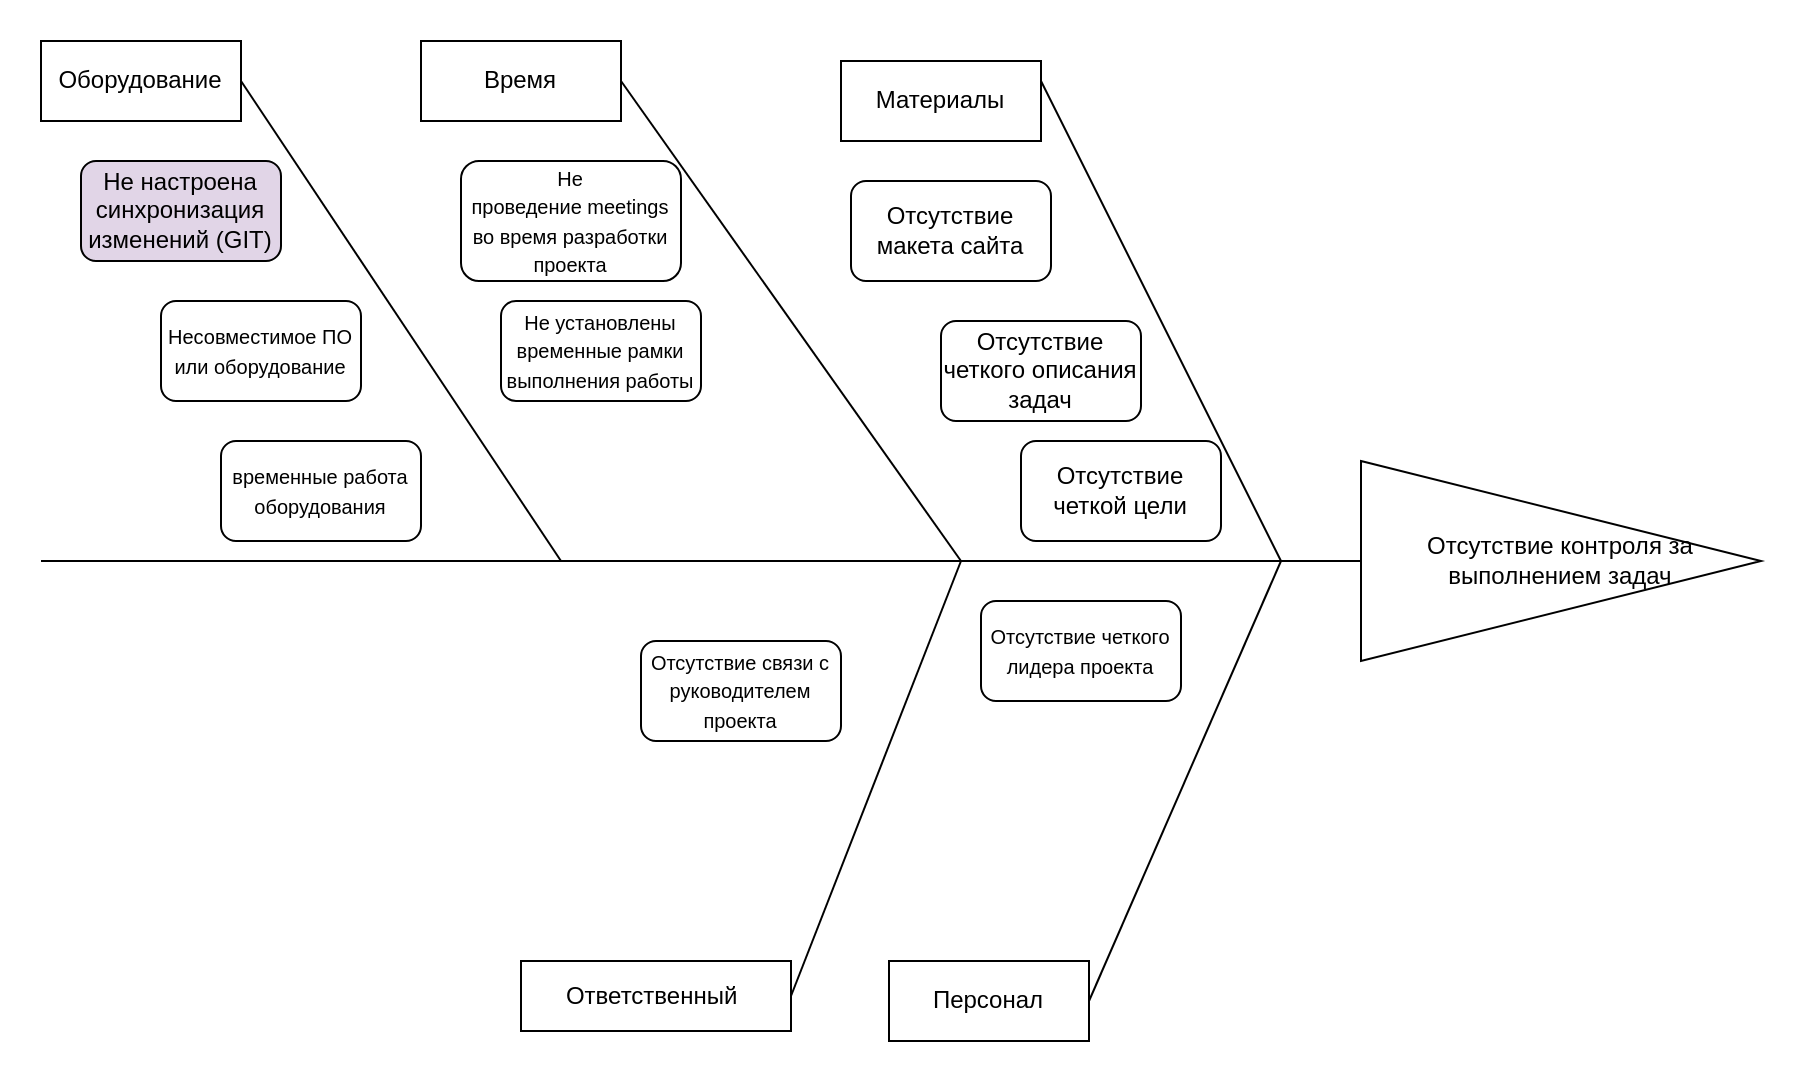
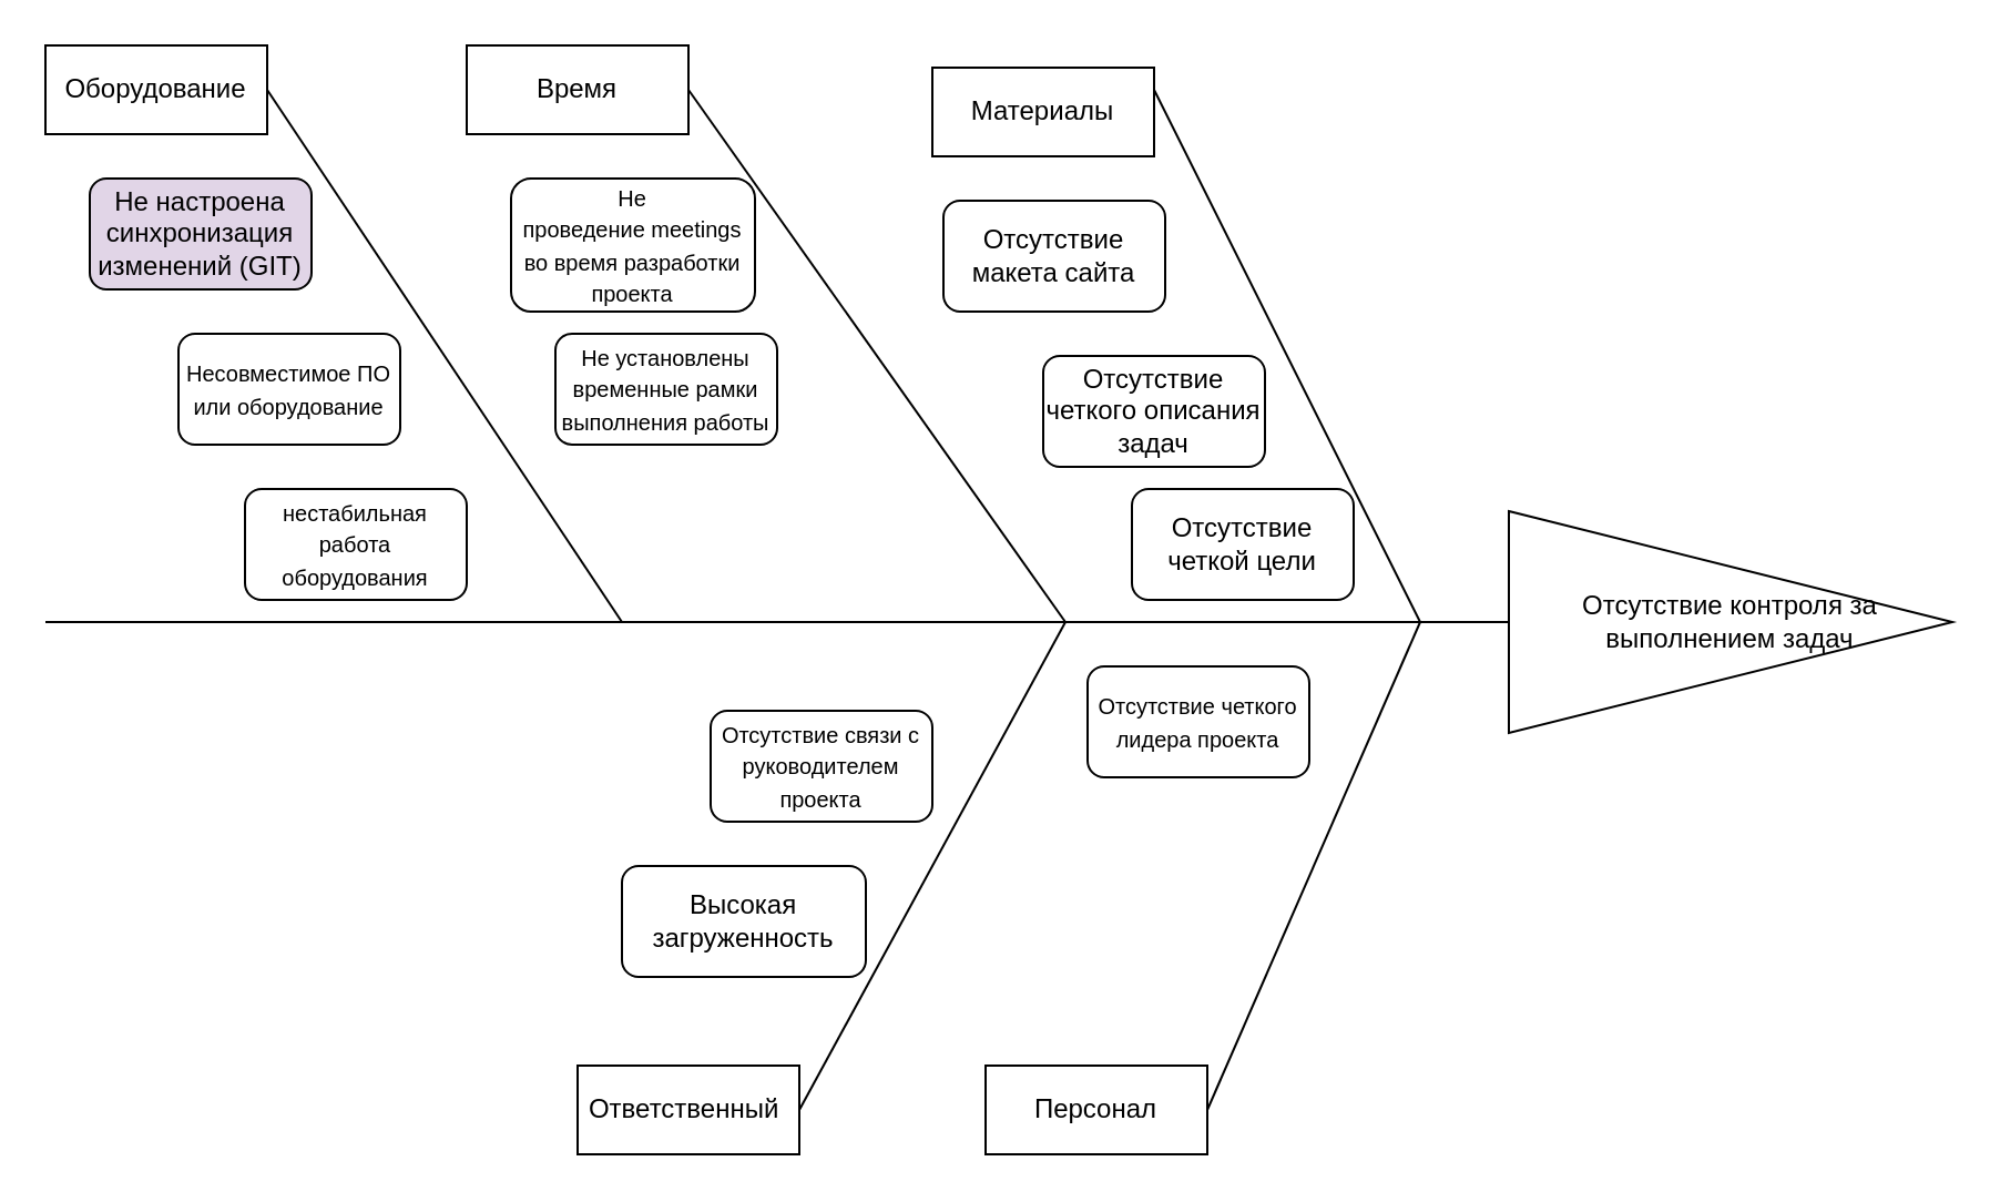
  <mxCell id="0" />
  <mxCell id="1" parent="0" />
  <mxCell id="2" value="" style="endArrow=none;html=1;rounded=0;" parent="1" target="3" edge="1"><mxGeometry width="50" height="50" relative="1" as="geometry"><mxPoint x="20" y="280" as="sourcePoint" /><mxPoint x="760" y="280" as="targetPoint" /></mxGeometry></mxCell>
  <mxCell id="3" value="Отсутствие контроля за выполнением задач" style="triangle;whiteSpace=wrap;html=1;" parent="1" vertex="1"><mxGeometry x="680" y="230" width="200" height="100" as="geometry" /></mxCell>
  <mxCell id="4" value="" style="endArrow=none;html=1;rounded=0;exitX=1;exitY=0.5;exitDx=0;exitDy=0;" parent="1" source="17" edge="1"><mxGeometry width="50" height="50" relative="1" as="geometry"><mxPoint x="360" y="480" as="sourcePoint" /><mxPoint x="480" y="280" as="targetPoint" /></mxGeometry></mxCell>
  <mxCell id="5" value="" style="endArrow=none;html=1;rounded=0;exitX=1;exitY=0.5;exitDx=0;exitDy=0;" parent="1" source="16" edge="1"><mxGeometry width="50" height="50" relative="1" as="geometry"><mxPoint x="320" y="520" as="sourcePoint" /><mxPoint x="640" y="280" as="targetPoint" /></mxGeometry></mxCell>
  <mxCell id="6" value="" style="endArrow=none;html=1;rounded=0;" parent="1" edge="1"><mxGeometry width="50" height="50" relative="1" as="geometry"><mxPoint x="640" y="280" as="sourcePoint" /><mxPoint x="520" y="40" as="targetPoint" /><Array as="points" /></mxGeometry></mxCell>
  <mxCell id="7" value="" style="endArrow=none;html=1;rounded=0;" parent="1" edge="1"><mxGeometry width="50" height="50" relative="1" as="geometry"><mxPoint x="280" y="280" as="sourcePoint" /><mxPoint x="120" y="40" as="targetPoint" /><Array as="points" /></mxGeometry></mxCell>
  <mxCell id="8" value="" style="endArrow=none;html=1;rounded=0;entryX=1;entryY=0.5;entryDx=0;entryDy=0;" parent="1" target="19" edge="1"><mxGeometry width="50" height="50" relative="1" as="geometry"><mxPoint x="480" y="280" as="sourcePoint" /><mxPoint x="320" y="80" as="targetPoint" /><Array as="points" /></mxGeometry></mxCell>
  <mxCell id="9" value="Отсутствие четкого описания задач" style="rounded=1;whiteSpace=wrap;html=1;" parent="1" vertex="1"><mxGeometry x="470" y="160" width="100" height="50" as="geometry" /></mxCell>
  <mxCell id="10" value="Отсутствие четкой цели" style="rounded=1;whiteSpace=wrap;html=1;" parent="1" vertex="1"><mxGeometry x="510" y="220" width="100" height="50" as="geometry" /></mxCell>
  <mxCell id="11" value="&lt;span style=&quot;font-size: 10px;&quot;&gt;Несовместимое ПО или оборудование&lt;/span&gt;" style="rounded=1;whiteSpace=wrap;html=1;" parent="1" vertex="1"><mxGeometry y="150" width="100" height="50" as="geometry" x="80" /></mxCell>
  <mxCell id="12" value="&lt;font style=&quot;font-size: 10px;&quot;&gt;Отсутствие четкого лидера проекта&lt;/font&gt;" style="rounded=1;whiteSpace=wrap;html=1;" parent="1" vertex="1"><mxGeometry x="490" y="300" width="100" height="50" as="geometry" /></mxCell>
- <mxCell id="13" value="&lt;font style=&quot;font-size: 10px;&quot;&gt;временные работа оборудования&lt;/font&gt;" style="rounded=1;whiteSpace=wrap;html=1;" parent="1" vertex="1"><mxGeometry x="110" y="220" width="100" height="50" as="geometry" /></mxCell>
+ <mxCell id="13" value="&lt;font style=&quot;font-size: 10px;&quot;&gt;нестабильная работа оборудования&lt;/font&gt;" style="rounded=1;whiteSpace=wrap;html=1;" parent="1" vertex="1"><mxGeometry x="110" y="220" width="100" height="50" as="geometry" /></mxCell>
  <mxCell id="14" value="&lt;font style=&quot;font-size: 10px;&quot;&gt;Отсутствие связи с руководителем проекта&lt;/font&gt;" style="rounded=1;whiteSpace=wrap;html=1;" parent="1" vertex="1"><mxGeometry x="320" y="320" width="100" height="50" as="geometry" /></mxCell>
  <mxCell id="15" value="Оборудование" style="rounded=0;whiteSpace=wrap;html=1;" parent="1" vertex="1"><mxGeometry x="20" y="20" width="100" height="40" as="geometry" /></mxCell>
  <mxCell id="16" value="Персонал" style="rounded=0;whiteSpace=wrap;html=1;" parent="1" vertex="1"><mxGeometry x="444" y="480" width="100" height="40" as="geometry" /></mxCell>
- <mxCell id="17" value="Ответственный&amp;nbsp;" style="rounded=0;whiteSpace=wrap;html=1;" parent="1" vertex="1"><mxGeometry x="260" y="480" width="135" height="35" as="geometry" /></mxCell>
+ <mxCell id="17" value="Ответственный&amp;nbsp;" style="rounded=0;whiteSpace=wrap;html=1;" parent="1" vertex="1"><mxGeometry x="260" y="480" width="100" height="40" as="geometry" /></mxCell>
  <mxCell id="18" value="Материалы" style="rounded=0;whiteSpace=wrap;html=1;" parent="1" vertex="1"><mxGeometry x="420" y="30" width="100" height="40" as="geometry" /></mxCell>
  <mxCell id="19" value="Время" style="rounded=0;whiteSpace=wrap;html=1;" parent="1" vertex="1"><mxGeometry x="210" y="20" width="100" height="40" as="geometry" /></mxCell>
  <mxCell id="20" value="Отсутствие макета сайта" style="rounded=1;whiteSpace=wrap;html=1;" parent="1" vertex="1"><mxGeometry x="425" y="90" width="100" height="50" as="geometry" /></mxCell>
  <mxCell id="21" value="Не настроена синхронизация изменений (GIT)" style="rounded=1;whiteSpace=wrap;html=1;fillColor=#e1d5e7;" parent="1" vertex="1"><mxGeometry x="40" y="80" width="100" height="50" as="geometry" /></mxCell>
  <mxCell id="22" value="&lt;font style=&quot;font-size: 10px;&quot;&gt;Не установлены временные рамки выполнения работы&lt;/font&gt;" style="rounded=1;whiteSpace=wrap;html=1;" parent="1" vertex="1"><mxGeometry x="250" y="150" width="100" height="50" as="geometry" /></mxCell>
+ <mxCell id="23" value="Высокая загруженность" style="rounded=1;whiteSpace=wrap;html=1;" parent="1" vertex="1"><mxGeometry x="280" y="390" width="110" height="50" as="geometry" /></mxCell>
  <mxCell id="24" value="&lt;font style=&quot;font-size: 10px;&quot;&gt;&lt;font style=&quot;font-size: 10px;&quot;&gt;Не проведение&lt;/font&gt;&lt;span style=&quot;color: var(--mine-shaft); font-family: &amp;quot;Fira Sans&amp;quot;, sans-serif; text-align: start; background-color: initial;&quot;&gt;&amp;nbsp;meetings во время разработки проекта&lt;/span&gt;&lt;/font&gt;" style="rounded=1;whiteSpace=wrap;html=1;" parent="1" vertex="1"><mxGeometry x="230" y="80" width="110" height="60" as="geometry" /></mxCell>
